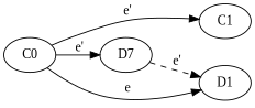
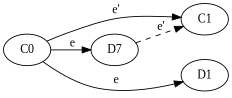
  digraph {
    fontname="Liberation Serif"
    rankdir=LR
    node [fontname="Liberation Serif"]
    edge [fontname="Liberation Serif"]
    n1 [label=D7]
    C0
    C1
    D1
-   n1 -> D1 [label=" e'" style=dashed]
-   C0 -> n1 [label=" e'"]
+   n1 -> C1 [label=" e'" style=dashed]
+   C0 -> n1 [label=" e"]
    C0 -> C1 [label=" e'"]
    C0 -> D1 [label=" e"]
  }
